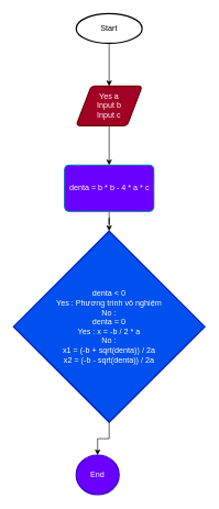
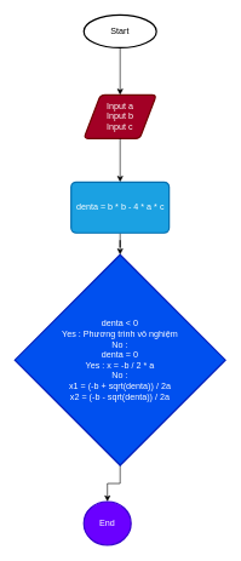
  <mxCell id="0" />
  <mxCell id="1" parent="0" />
  <mxCell id="2" value="Start" style="strokeWidth=2;html=1;shape=mxgraph.flowchart.start_1;whiteSpace=wrap;" vertex="1" parent="1"><mxGeometry x="115" y="20" width="100" height="45" as="geometry" /></mxCell>
  <mxCell id="3" value="" style="endArrow=classic;html=1;rounded=0;exitX=0.5;exitY=1;exitDx=0;exitDy=0;exitPerimeter=0;" edge="1" parent="1" source="2"><mxGeometry width="50" height="50" relative="1" as="geometry"><mxPoint x="155" y="290" as="sourcePoint" /><mxPoint x="165" y="130" as="targetPoint" /></mxGeometry></mxCell>
- <mxCell id="4" value="Yes a&lt;div&gt;Input b&lt;/div&gt;&lt;div&gt;Input c&lt;/div&gt;" style="shape=parallelogram;html=1;strokeWidth=2;perimeter=parallelogramPerimeter;whiteSpace=wrap;rounded=1;arcSize=12;size=0.23;fillColor=#a20025;strokeColor=#6F0000;fontColor=#ffffff;" vertex="1" parent="1"><mxGeometry x="115" y="130" width="100" height="60" as="geometry" /></mxCell>
+ <mxCell id="4" value="Input a&lt;div&gt;Input b&lt;/div&gt;&lt;div&gt;Input c&lt;/div&gt;" style="shape=parallelogram;html=1;strokeWidth=2;perimeter=parallelogramPerimeter;whiteSpace=wrap;rounded=1;arcSize=12;size=0.23;fillColor=#a20025;strokeColor=#6F0000;fontColor=#ffffff;" vertex="1" parent="1"><mxGeometry x="115" y="130" width="100" height="60" as="geometry" /></mxCell>
  <mxCell id="5" value="" style="endArrow=classic;html=1;rounded=0;exitX=0.5;exitY=1;exitDx=0;exitDy=0;" edge="1" parent="1" source="4"><mxGeometry width="50" height="50" relative="1" as="geometry"><mxPoint x="205" y="210" as="sourcePoint" /><mxPoint x="165" y="250" as="targetPoint" /></mxGeometry></mxCell>
  <mxCell id="6" value="" style="edgeStyle=orthogonalEdgeStyle;rounded=0;orthogonalLoop=1;jettySize=auto;html=1;" edge="1" parent="1" source="7" target="8"><mxGeometry relative="1" as="geometry" /></mxCell>
  <mxCell id="7" value="denta &amp;lt; 0&lt;div&gt;Yes : Phương trình vô nghiệm&lt;/div&gt;&lt;div&gt;No :&lt;/div&gt;&lt;div&gt;denta = 0&lt;/div&gt;&lt;div&gt;Yes : x = -b / 2 * a&lt;/div&gt;&lt;div&gt;No :&lt;/div&gt;&lt;div&gt;x1 = (-b + sqrt(denta)) / 2a&lt;/div&gt;&lt;div&gt;x2 = (-b - sqrt(denta)) / 2a&lt;/div&gt;" style="strokeWidth=2;html=1;shape=mxgraph.flowchart.decision;whiteSpace=wrap;fillColor=#0050ef;strokeColor=#001DBC;fontColor=#ffffff;" vertex="1" parent="1"><mxGeometry x="20" y="350" width="290" height="290" as="geometry" /></mxCell>
  <mxCell id="8" value="End" style="strokeWidth=2;html=1;shape=mxgraph.flowchart.start_1;whiteSpace=wrap;fillColor=#6a00ff;fontColor=#ffffff;strokeColor=#3700CC;direction=west;" vertex="1" parent="1"><mxGeometry x="115" y="690" width="65" height="60" as="geometry" /></mxCell>
  <mxCell id="9" value="" style="edgeStyle=orthogonalEdgeStyle;rounded=0;orthogonalLoop=1;jettySize=auto;html=1;" edge="1" parent="1" source="10" target="7"><mxGeometry relative="1" as="geometry" /></mxCell>
- <mxCell id="10" value="denta = b * b - 4 * a * c" style="rounded=1;whiteSpace=wrap;html=1;absoluteArcSize=1;arcSize=14;strokeWidth=2;fillColor=#6a00ff;fontColor=#ffffff;strokeColor=#006EAF;" vertex="1" parent="1"><mxGeometry x="97.5" y="250" width="135" height="70" as="geometry" /></mxCell>
+ <mxCell id="10" value="denta = b * b - 4 * a * c" style="rounded=1;whiteSpace=wrap;html=1;absoluteArcSize=1;arcSize=14;strokeWidth=2;fillColor=#1ba1e2;fontColor=#ffffff;strokeColor=#006EAF;" vertex="1" parent="1"><mxGeometry x="97.5" y="250" width="135" height="70" as="geometry" /></mxCell>
